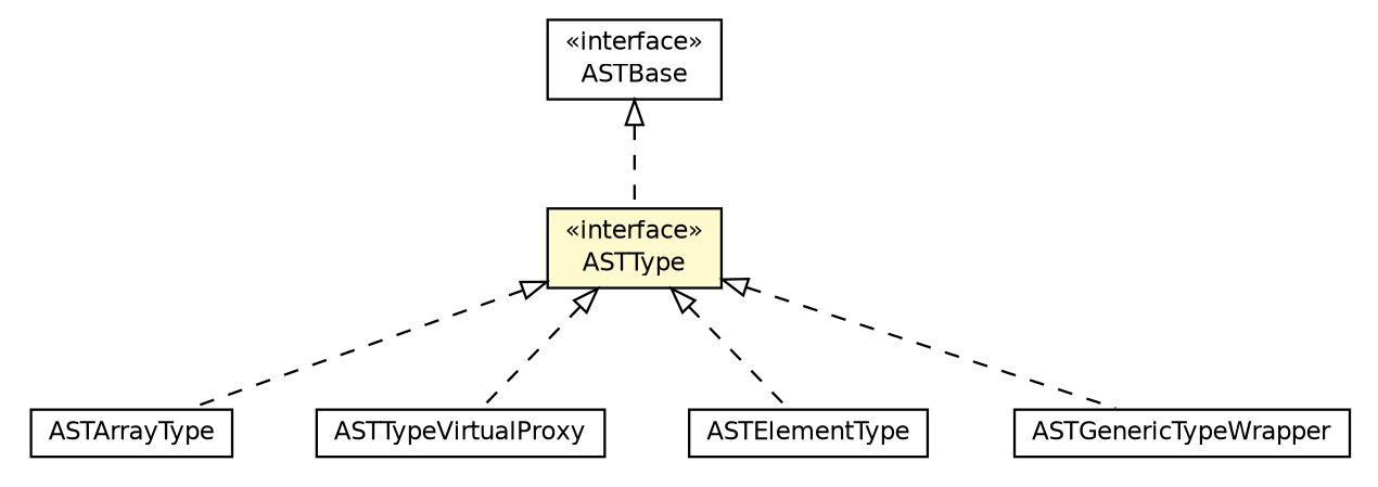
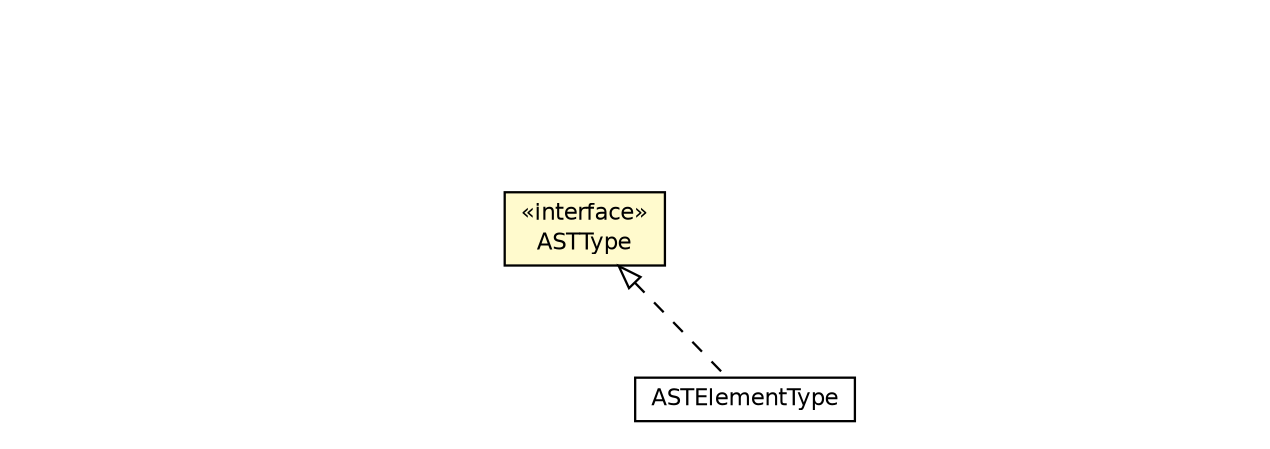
  digraph {
    nodesep=0.25
    ranksep=0.5
    node [fontcolor=black fontname=Helvetica fontsize=10.0 shape=plaintext]
    edge [arrowtail=empty dir=back fontname=Helvetica fontsize=10 headport=p labelfontname=Helvetica labelfontsize=10 style=dashed tailport=p]
-   n1 [label=<<table title="org.androidtransfuse.analysis.adapter.ASTArrayType" border="0" cellborder="1" cellspacing="0" cellpadding="2" port="p" href="./ASTArrayType.html"> 		<tr><td><table border="0" cellspacing="0" cellpadding="1"> <tr><td align="center" balign="center"> ASTArrayType </td></tr> 		</table></td></tr> 		</table>>]
-   n2 [label=<<table title="org.androidtransfuse.analysis.adapter.ASTTypeVirtualProxy" border="0" cellborder="1" cellspacing="0" cellpadding="2" port="p" href="./ASTTypeVirtualProxy.html"> 		<tr><td><table border="0" cellspacing="0" cellpadding="1"> <tr><td align="center" balign="center"> ASTTypeVirtualProxy </td></tr> 		</table></td></tr> 		</table>>]
    n3 [label=<<table title="org.androidtransfuse.analysis.adapter.ASTElementType" border="0" cellborder="1" cellspacing="0" cellpadding="2" port="p" href="./ASTElementType.html"> 		<tr><td><table border="0" cellspacing="0" cellpadding="1"> <tr><td align="center" balign="center"> ASTElementType </td></tr> 		</table></td></tr> 		</table>>]
-   n4 [label=<<table title="org.androidtransfuse.analysis.adapter.ASTGenericTypeWrapper" border="0" cellborder="1" cellspacing="0" cellpadding="2" port="p" href="./ASTGenericTypeWrapper.html"> 		<tr><td><table border="0" cellspacing="0" cellpadding="1"> <tr><td align="center" balign="center"> ASTGenericTypeWrapper </td></tr> 		</table></td></tr> 		</table>>]
-   n5 [label=<<table title="org.androidtransfuse.analysis.adapter.ASTBase" border="0" cellborder="1" cellspacing="0" cellpadding="2" port="p" href="./ASTBase.html"> 		<tr><td><table border="0" cellspacing="0" cellpadding="1"> <tr><td align="center" balign="center"> &#171;interface&#187; </td></tr> <tr><td align="center" balign="center"> ASTBase </td></tr> 		</table></td></tr> 		</table>>]
    n6 [label=<<table title="org.androidtransfuse.analysis.adapter.ASTType" border="0" cellborder="1" cellspacing="0" cellpadding="2" port="p" bgcolor="lemonChiffon" href="./ASTType.html"> 		<tr><td><table border="0" cellspacing="0" cellpadding="1"> <tr><td align="center" balign="center"> &#171;interface&#187; </td></tr> <tr><td align="center" balign="center"> ASTType </td></tr> 		</table></td></tr> 		</table>>]
-   n5 -> n6
-   n6 -> n1
-   n6 -> n2
    n6 -> n3
-   n6 -> n4
  }
